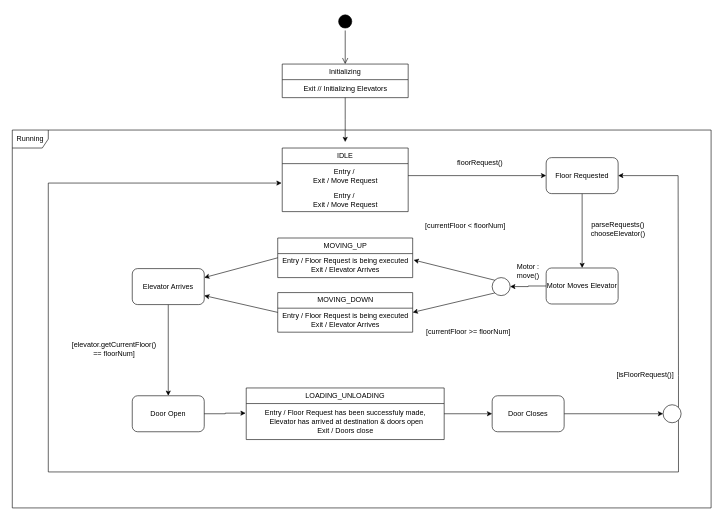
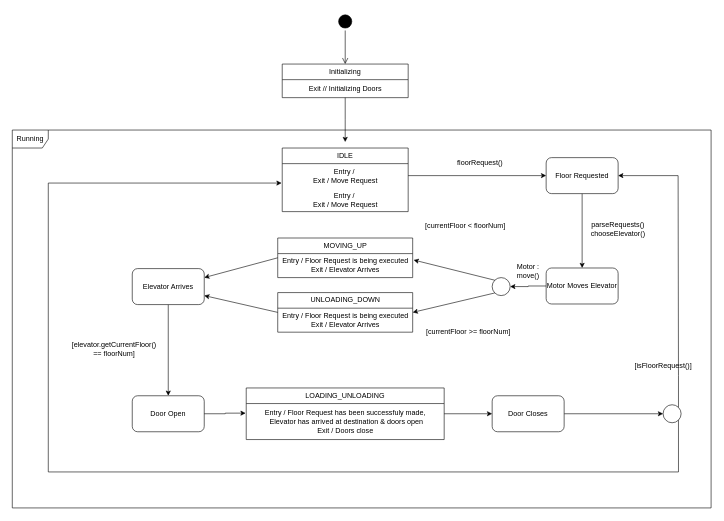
  <mxCell id="0" />
  <mxCell id="1" parent="0" />
  <mxCell id="2" value="IDLE" style="swimlane;fontStyle=0;childLayout=stackLayout;horizontal=1;startSize=26;fillColor=none;horizontalStack=0;resizeParent=1;resizeParentMax=0;resizeLast=0;collapsible=1;marginBottom=0;whiteSpace=wrap;html=1;" parent="1" vertex="1"><mxGeometry x="470" y="246" width="210" height="106" as="geometry" /></mxCell>
  <mxCell id="3" value="Entry /&amp;nbsp;&lt;br&gt;Exit / Move Request" style="text;html=1;align=center;verticalAlign=middle;resizable=0;points=[];autosize=1;strokeColor=none;fillColor=none;" parent="2" vertex="1"><mxGeometry y="26" width="210" height="40" as="geometry" /></mxCell>
  <mxCell id="4" value="Entry /&amp;nbsp;&lt;br&gt;Exit / Move Request" style="text;html=1;align=center;verticalAlign=middle;resizable=0;points=[];autosize=1;strokeColor=none;fillColor=none;" parent="2" vertex="1"><mxGeometry y="66" width="210" height="40" as="geometry" /></mxCell>
  <mxCell id="5" style="edgeStyle=orthogonalEdgeStyle;rounded=0;orthogonalLoop=1;jettySize=auto;html=1;entryX=0.5;entryY=0;entryDx=0;entryDy=0;" parent="1" source="6" target="8" edge="1"><mxGeometry relative="1" as="geometry" /></mxCell>
  <mxCell id="6" value="Floor Requested" style="rounded=1;whiteSpace=wrap;html=1;" parent="1" vertex="1"><mxGeometry x="910" y="262" width="120" height="60" as="geometry" /></mxCell>
  <mxCell id="7" style="edgeStyle=orthogonalEdgeStyle;rounded=0;orthogonalLoop=1;jettySize=auto;html=1;exitX=0;exitY=0.5;exitDx=0;exitDy=0;entryX=1;entryY=0.5;entryDx=0;entryDy=0;" edge="1" parent="1" source="8" target="36"><mxGeometry relative="1" as="geometry" /></mxCell>
  <mxCell id="8" value="Motor Moves Elevator" style="rounded=1;whiteSpace=wrap;html=1;" parent="1" vertex="1"><mxGeometry x="910" y="446" width="120" height="60" as="geometry" /></mxCell>
  <mxCell id="9" value="Door Open" style="rounded=1;whiteSpace=wrap;html=1;" parent="1" vertex="1"><mxGeometry x="220" y="659" width="120" height="60" as="geometry" /></mxCell>
  <mxCell id="10" style="rounded=0;orthogonalLoop=1;jettySize=auto;html=1;exitX=1;exitY=0.5;exitDx=0;exitDy=0;entryX=0;entryY=0.5;entryDx=0;entryDy=0;" edge="1" parent="1" source="11" target="42"><mxGeometry relative="1" as="geometry" /></mxCell>
  <mxCell id="11" value="Door Closes" style="rounded=1;whiteSpace=wrap;html=1;" parent="1" vertex="1"><mxGeometry x="820" y="659" width="120" height="60" as="geometry" /></mxCell>
  <mxCell id="12" style="edgeStyle=orthogonalEdgeStyle;rounded=0;orthogonalLoop=1;jettySize=auto;html=1;exitX=0.5;exitY=1;exitDx=0;exitDy=0;entryX=0.5;entryY=0;entryDx=0;entryDy=0;" edge="1" parent="1" source="13" target="9"><mxGeometry relative="1" as="geometry" /></mxCell>
  <mxCell id="13" value="Elevator Arrives" style="rounded=1;whiteSpace=wrap;html=1;" parent="1" vertex="1"><mxGeometry x="220" y="447" width="120" height="60" as="geometry" /></mxCell>
  <mxCell id="14" style="edgeStyle=orthogonalEdgeStyle;rounded=0;orthogonalLoop=1;jettySize=auto;html=1;exitX=1;exitY=0.5;exitDx=0;exitDy=0;entryX=0;entryY=0.5;entryDx=0;entryDy=0;" edge="1" parent="1" source="15" target="11"><mxGeometry relative="1" as="geometry" /></mxCell>
  <mxCell id="15" value="LOADING_UNLOADING" style="swimlane;fontStyle=0;childLayout=stackLayout;horizontal=1;startSize=26;fillColor=none;horizontalStack=0;resizeParent=1;resizeParentMax=0;resizeLast=0;collapsible=1;marginBottom=0;whiteSpace=wrap;html=1;" parent="1" vertex="1"><mxGeometry x="410" y="646" width="330" height="86" as="geometry" /></mxCell>
  <mxCell id="16" value="Entry / Floor Request has been successfuly made,&lt;br style=&quot;border-color: var(--border-color);&quot;&gt;&amp;nbsp;Elevator has arrived at destination &amp;amp; doors open&lt;br style=&quot;border-color: var(--border-color);&quot;&gt;Exit / Doors close" style="text;html=1;align=center;verticalAlign=middle;resizable=0;points=[];autosize=1;strokeColor=none;fillColor=none;" parent="15" vertex="1"><mxGeometry y="26" width="330" height="60" as="geometry" /></mxCell>
  <mxCell id="17" style="rounded=0;orthogonalLoop=1;jettySize=auto;html=1;exitX=0;exitY=0.5;exitDx=0;exitDy=0;entryX=1;entryY=0.25;entryDx=0;entryDy=0;" edge="1" parent="1" source="18" target="13"><mxGeometry relative="1" as="geometry" /></mxCell>
  <mxCell id="18" value="MOVING_UP" style="swimlane;fontStyle=0;childLayout=stackLayout;horizontal=1;startSize=26;fillColor=none;horizontalStack=0;resizeParent=1;resizeParentMax=0;resizeLast=0;collapsible=1;marginBottom=0;whiteSpace=wrap;html=1;" parent="1" vertex="1"><mxGeometry x="462.5" y="396" width="225" height="66" as="geometry" /></mxCell>
  <mxCell id="19" value="Entry / Floor Request is being executed&lt;br&gt;Exit / Elevator Arrives" style="text;html=1;align=center;verticalAlign=middle;resizable=0;points=[];autosize=1;strokeColor=none;fillColor=none;" parent="18" vertex="1"><mxGeometry y="26" width="225" height="40" as="geometry" /></mxCell>
  <mxCell id="20" style="edgeStyle=orthogonalEdgeStyle;rounded=0;orthogonalLoop=1;jettySize=auto;html=1;entryX=0;entryY=0.5;entryDx=0;entryDy=0;" parent="1" source="3" target="6" edge="1"><mxGeometry relative="1" as="geometry" /></mxCell>
  <mxCell id="21" value="floorRequest()" style="text;html=1;strokeColor=none;fillColor=none;align=center;verticalAlign=middle;whiteSpace=wrap;rounded=0;" parent="1" vertex="1"><mxGeometry x="770" y="256" width="60" height="30" as="geometry" /></mxCell>
  <mxCell id="22" value="parseRequests() chooseElevator()" style="text;html=1;strokeColor=none;fillColor=none;align=center;verticalAlign=middle;whiteSpace=wrap;rounded=0;" parent="1" vertex="1"><mxGeometry x="1000" y="366" width="60" height="30" as="geometry" /></mxCell>
  <mxCell id="23" value="Motor : move()" style="text;html=1;strokeColor=none;fillColor=none;align=center;verticalAlign=middle;whiteSpace=wrap;rounded=0;" parent="1" vertex="1"><mxGeometry x="850" y="436" width="60" height="30" as="geometry" /></mxCell>
  <mxCell id="24" value="[elevator.getCurrentFloor() == floorNum]" style="text;html=1;strokeColor=none;fillColor=none;align=center;verticalAlign=middle;whiteSpace=wrap;rounded=0;" parent="1" vertex="1"><mxGeometry x="130" y="566" width="120" height="30" as="geometry" /></mxCell>
  <mxCell id="25" value="Initializing" style="swimlane;fontStyle=0;childLayout=stackLayout;horizontal=1;startSize=26;fillColor=none;horizontalStack=0;resizeParent=1;resizeParentMax=0;resizeLast=0;collapsible=1;marginBottom=0;whiteSpace=wrap;html=1;" parent="1" vertex="1"><mxGeometry x="470" y="106" width="210" height="56" as="geometry" /></mxCell>
- <mxCell id="26" value="Exit // Initializing Elevators" style="text;html=1;align=center;verticalAlign=middle;resizable=0;points=[];autosize=1;strokeColor=none;fillColor=none;" parent="25" vertex="1"><mxGeometry y="26" width="210" height="30" as="geometry" /></mxCell>
+ <mxCell id="26" value="Exit // Initializing Doors" style="text;html=1;align=center;verticalAlign=middle;resizable=0;points=[];autosize=1;strokeColor=none;fillColor=none;" parent="25" vertex="1"><mxGeometry y="26" width="210" height="30" as="geometry" /></mxCell>
  <mxCell id="27" style="edgeStyle=orthogonalEdgeStyle;rounded=0;orthogonalLoop=1;jettySize=auto;html=1;" parent="1" source="26" edge="1"><mxGeometry relative="1" as="geometry"><mxPoint x="575" y="236" as="targetPoint" /></mxGeometry></mxCell>
  <mxCell id="28" value="&lt;div style=&quot;color: rgb(204, 204, 204); background-color: rgb(31, 31, 31); font-family: Consolas, &amp;quot;Courier New&amp;quot;, monospace; font-size: 14px; line-height: 19px;&quot;&gt;&lt;br&gt;&lt;/div&gt;" style="text;html=1;align=center;verticalAlign=middle;whiteSpace=wrap;rounded=0;" parent="1" vertex="1"><mxGeometry x="700" y="176" width="60" height="30" as="geometry" /></mxCell>
  <mxCell id="29" value="Running" style="shape=umlFrame;whiteSpace=wrap;html=1;pointerEvents=0;" parent="1" vertex="1"><mxGeometry x="20" y="216" width="1165" height="630" as="geometry" /></mxCell>
  <mxCell id="30" value="" style="ellipse;html=1;shape=startState;fillColor=#000000;strokeColor=#000000;" vertex="1" parent="1"><mxGeometry x="560" y="20" width="30" height="30" as="geometry" /></mxCell>
  <mxCell id="31" value="" style="edgeStyle=orthogonalEdgeStyle;html=1;verticalAlign=bottom;endArrow=open;endSize=8;strokeColor=#000000;rounded=0;entryX=0.5;entryY=0;entryDx=0;entryDy=0;" edge="1" source="30" parent="1" target="25"><mxGeometry relative="1" as="geometry"><mxPoint x="585" y="110" as="targetPoint" /></mxGeometry></mxCell>
  <mxCell id="32" style="rounded=0;orthogonalLoop=1;jettySize=auto;html=1;exitX=0;exitY=0.5;exitDx=0;exitDy=0;entryX=1;entryY=0.75;entryDx=0;entryDy=0;" edge="1" parent="1" source="33" target="13"><mxGeometry relative="1" as="geometry" /></mxCell>
- <mxCell id="33" value="MOVING_DOWN" style="swimlane;fontStyle=0;childLayout=stackLayout;horizontal=1;startSize=26;fillColor=none;horizontalStack=0;resizeParent=1;resizeParentMax=0;resizeLast=0;collapsible=1;marginBottom=0;whiteSpace=wrap;html=1;" vertex="1" parent="1"><mxGeometry x="462.5" y="487" width="225" height="66" as="geometry" /></mxCell>
+ <mxCell id="33" value="UNLOADING_DOWN" style="swimlane;fontStyle=0;childLayout=stackLayout;horizontal=1;startSize=26;fillColor=none;horizontalStack=0;resizeParent=1;resizeParentMax=0;resizeLast=0;collapsible=1;marginBottom=0;whiteSpace=wrap;html=1;" vertex="1" parent="1"><mxGeometry x="462.5" y="487" width="225" height="66" as="geometry" /></mxCell>
  <mxCell id="34" value="Entry / Floor Request is being executed&lt;br&gt;Exit / Elevator Arrives" style="text;html=1;align=center;verticalAlign=middle;resizable=0;points=[];autosize=1;strokeColor=none;fillColor=none;" vertex="1" parent="33"><mxGeometry y="26" width="225" height="40" as="geometry" /></mxCell>
  <mxCell id="35" style="rounded=0;orthogonalLoop=1;jettySize=auto;html=1;exitX=0;exitY=1;exitDx=0;exitDy=0;entryX=1;entryY=0.5;entryDx=0;entryDy=0;" edge="1" parent="1" source="36" target="33"><mxGeometry relative="1" as="geometry" /></mxCell>
  <mxCell id="36" value="" style="ellipse;whiteSpace=wrap;html=1;aspect=fixed;" vertex="1" parent="1"><mxGeometry x="820" y="462" width="30" height="30" as="geometry" /></mxCell>
  <mxCell id="37" style="rounded=0;orthogonalLoop=1;jettySize=auto;html=1;exitX=0;exitY=0;exitDx=0;exitDy=0;entryX=1.007;entryY=0.266;entryDx=0;entryDy=0;entryPerimeter=0;" edge="1" parent="1" source="36" target="19"><mxGeometry relative="1" as="geometry" /></mxCell>
  <mxCell id="38" value="[currentFloor &amp;lt; floorNum]" style="text;html=1;align=center;verticalAlign=middle;resizable=0;points=[];autosize=1;strokeColor=none;fillColor=none;" vertex="1" parent="1"><mxGeometry x="695" y="361" width="160" height="30" as="geometry" /></mxCell>
  <mxCell id="39" value="[currentFloor &amp;gt;= floorNum]" style="text;html=1;align=center;verticalAlign=middle;resizable=0;points=[];autosize=1;strokeColor=none;fillColor=none;" vertex="1" parent="1"><mxGeometry x="695" y="538" width="170" height="30" as="geometry" /></mxCell>
  <mxCell id="40" style="edgeStyle=orthogonalEdgeStyle;rounded=0;orthogonalLoop=1;jettySize=auto;html=1;exitX=1;exitY=0.5;exitDx=0;exitDy=0;entryX=-0.003;entryY=0.266;entryDx=0;entryDy=0;entryPerimeter=0;" edge="1" parent="1" source="9" target="16"><mxGeometry relative="1" as="geometry" /></mxCell>
  <mxCell id="41" style="edgeStyle=orthogonalEdgeStyle;rounded=0;orthogonalLoop=1;jettySize=auto;html=1;exitX=1;exitY=0;exitDx=0;exitDy=0;entryX=1;entryY=0.5;entryDx=0;entryDy=0;" edge="1" parent="1" source="42" target="6"><mxGeometry relative="1" as="geometry"><Array as="points"><mxPoint x="1130" y="625" /><mxPoint x="1130" y="292" /></Array></mxGeometry></mxCell>
  <mxCell id="42" value="" style="ellipse;whiteSpace=wrap;html=1;aspect=fixed;" vertex="1" parent="1"><mxGeometry x="1105" y="674" width="30" height="30" as="geometry" /></mxCell>
  <mxCell id="43" style="edgeStyle=orthogonalEdgeStyle;rounded=0;orthogonalLoop=1;jettySize=auto;html=1;exitX=1;exitY=1;exitDx=0;exitDy=0;entryX=-0.005;entryY=0.81;entryDx=0;entryDy=0;entryPerimeter=0;" edge="1" parent="1" source="42" target="3"><mxGeometry relative="1" as="geometry"><Array as="points"><mxPoint x="1131" y="786" /><mxPoint x="80" y="786" /><mxPoint x="80" y="304" /></Array></mxGeometry></mxCell>
- <mxCell id="44" value="[isFloorRequest()]" style="text;html=1;align=center;verticalAlign=middle;resizable=0;points=[];autosize=1;strokeColor=none;fillColor=none;" vertex="1" parent="1"><mxGeometry x="1015" y="609" width="120" height="30" as="geometry" /></mxCell>
+ <mxCell id="44" value="[isFloorRequest()]" style="text;html=1;align=center;verticalAlign=middle;resizable=0;points=[];autosize=1;strokeColor=none;fillColor=none;" vertex="1" parent="1"><mxGeometry x="1045" y="594" width="120" height="30" as="geometry" /></mxCell>
